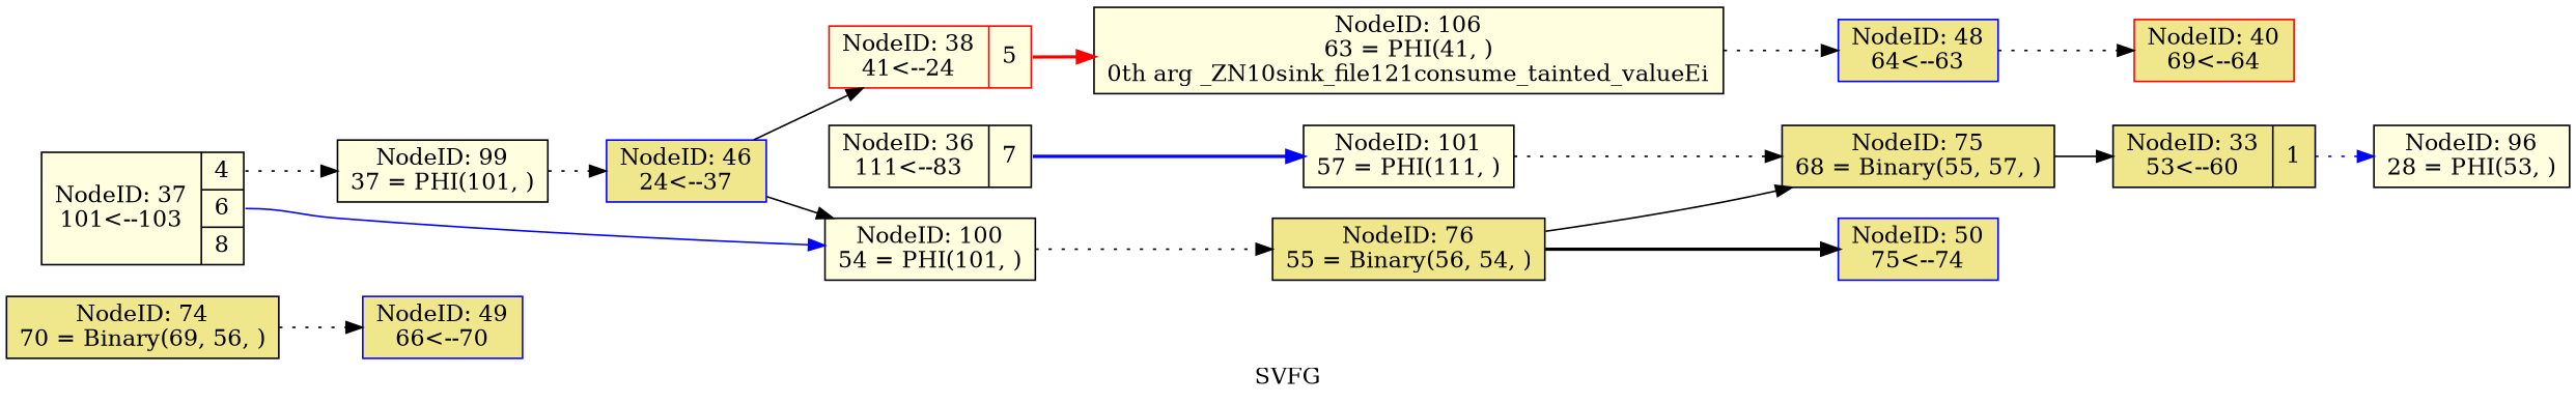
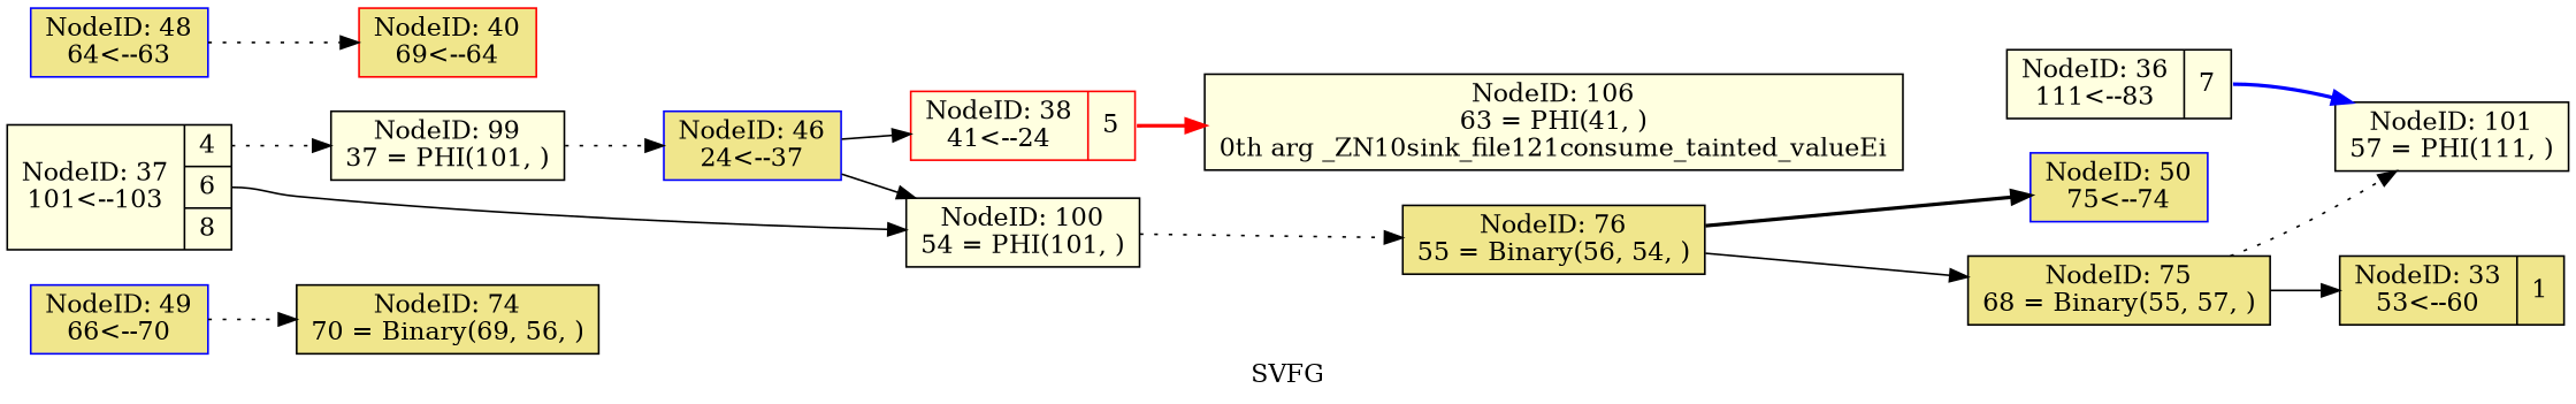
  digraph {
    label=SVFG
    rankdir=LR
    node [color=black fillcolor=khaki shape=record style=filled]
    edge [style=dotted]
    n1 [color=blue label="{NodeID: 49\n66\<--70\n}"]
    n2 [fillcolor=lightyellow label="{NodeID: 36\n111\<--83\n|{<s0>7}}"]
    n3 [fillcolor=lightyellow label="{NodeID: 101\n57 = PHI(111, )\n}"]
    n4 [label="{NodeID: 75\n68 = Binary(55, 57, )\n}" style="double,filled"]
    n5 [label="{NodeID: 33\n53\<--60\n|{<s0>1}}"]
    n6 [color=blue label="{NodeID: 50\n75\<--74\n}"]
    n7 [fillcolor=lightyellow label="{NodeID: 100\n54 = PHI(101, )\n}"]
    n8 [label="{NodeID: 76\n55 = Binary(56, 54, )\n}" style="double,filled"]
    n9 [fillcolor=lightyellow label="{NodeID: 99\n37 = PHI(101, )\n}"]
    n10 [color=blue label="{NodeID: 46\n24\<--37\n}"]
    n11 [color=red fillcolor=lightyellow label="{NodeID: 38\n41\<--24\n|{<s0>5}}"]
    n12 [fillcolor=lightyellow label="{NodeID: 106\n63 = PHI(41, )\n0th arg _ZN10sink_file121consume_tainted_valueEi }"]
    n13 [color=blue label="{NodeID: 48\n64\<--63\n}"]
    n14 [color=red label="{NodeID: 40\n69\<--64\n}"]
    n15 [fillcolor=lightyellow label="{NodeID: 37\n101\<--103\n|{<s0>4|<s1>6|<s2>8}}"]
-   n16 [fillcolor=lightyellow label="{NodeID: 96\n28 = PHI(53, )\n}"]
    n17 [label="{NodeID: 74\n70 = Binary(69, 56, )\n}" style="double,filled"]
    n2 -> n3 [color=blue style=bold tailport=s0]
-   n3 -> n4
+   n4 -> n3
    n4 -> n5 [style=solid]
-   n5 -> n16 [color=blue tailport=s0]
    n7 -> n8
    n8 -> n4 [style=solid]
    n8 -> n6 [style=bold]
    n9 -> n10
    n10 -> n7 [style=solid]
    n10 -> n11 [style=solid]
    n11 -> n12 [color=red style=bold tailport=s0]
-   n12 -> n13
    n13 -> n14
-   n15 -> n7 [color=blue style=solid tailport=s1]
+   n15 -> n7 [color=black style=solid tailport=s1]
    n15 -> n9 [color=black tailport=s0]
-   n17 -> n1
+   n1 -> n17
  }
